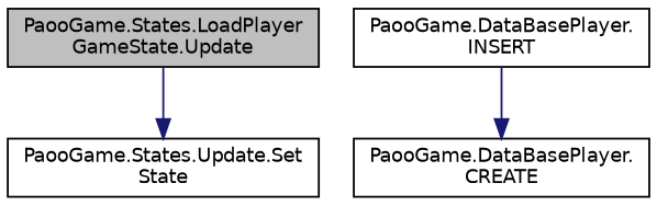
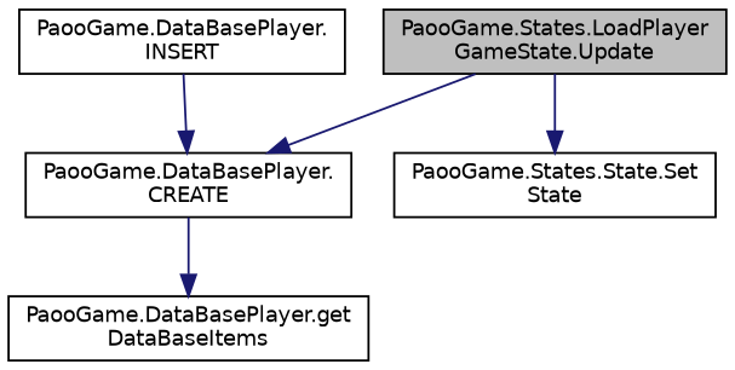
  digraph {
    rankdir=TB
    node [color=black fillcolor=white fontname=Helvetica fontsize=10 shape=record style=filled]
    edge [color=midnightblue fontname=Helvetica fontsize=10 labelfontname=Helvetica labelfontsize=10 style=solid]
    n1 [fillcolor=grey75 fontcolor=black height=0.2 label="PaooGame.States.LoadPlayer\lGameState.Update" width=0.4]
    n2 [height=0.2 label="PaooGame.DataBasePlayer.\lCREATE" width=0.4]
-   n3 [height=0.2 label="PaooGame.States.Update.Set\lState" width=0.4]
+   n3 [height=0.2 label="PaooGame.States.State.Set\lState" width=0.4]
+   n4 [height=0.2 label="PaooGame.DataBasePlayer.get\lDataBaseItems" width=0.4]
    n5 [height=0.2 label="PaooGame.DataBasePlayer.\lINSERT" width=0.4]
+   n1 -> n2
    n1 -> n3
+   n2 -> n4
    n5 -> n2
  }
